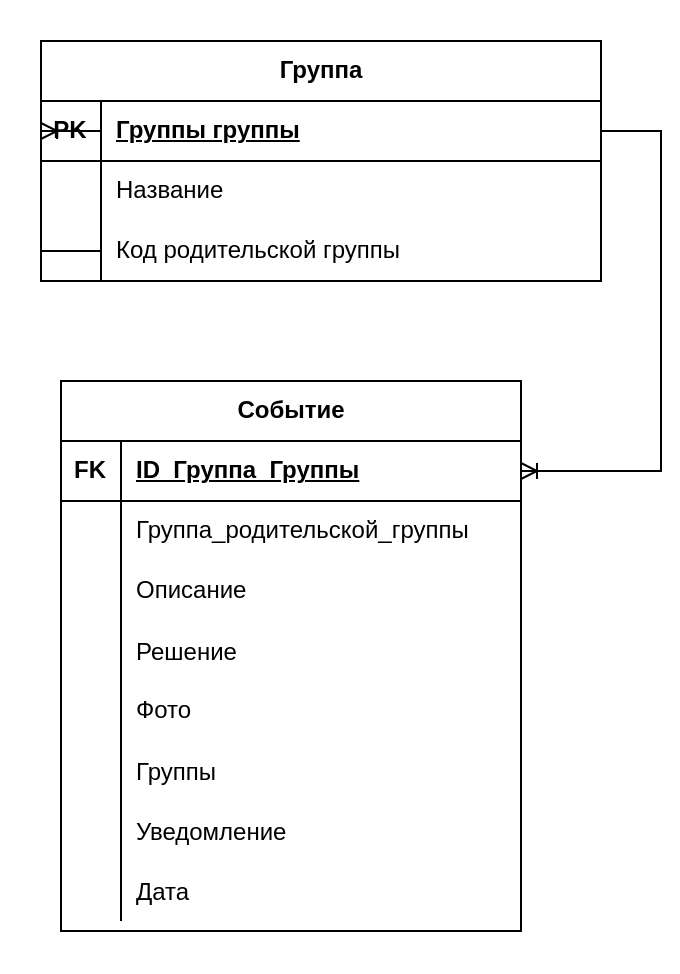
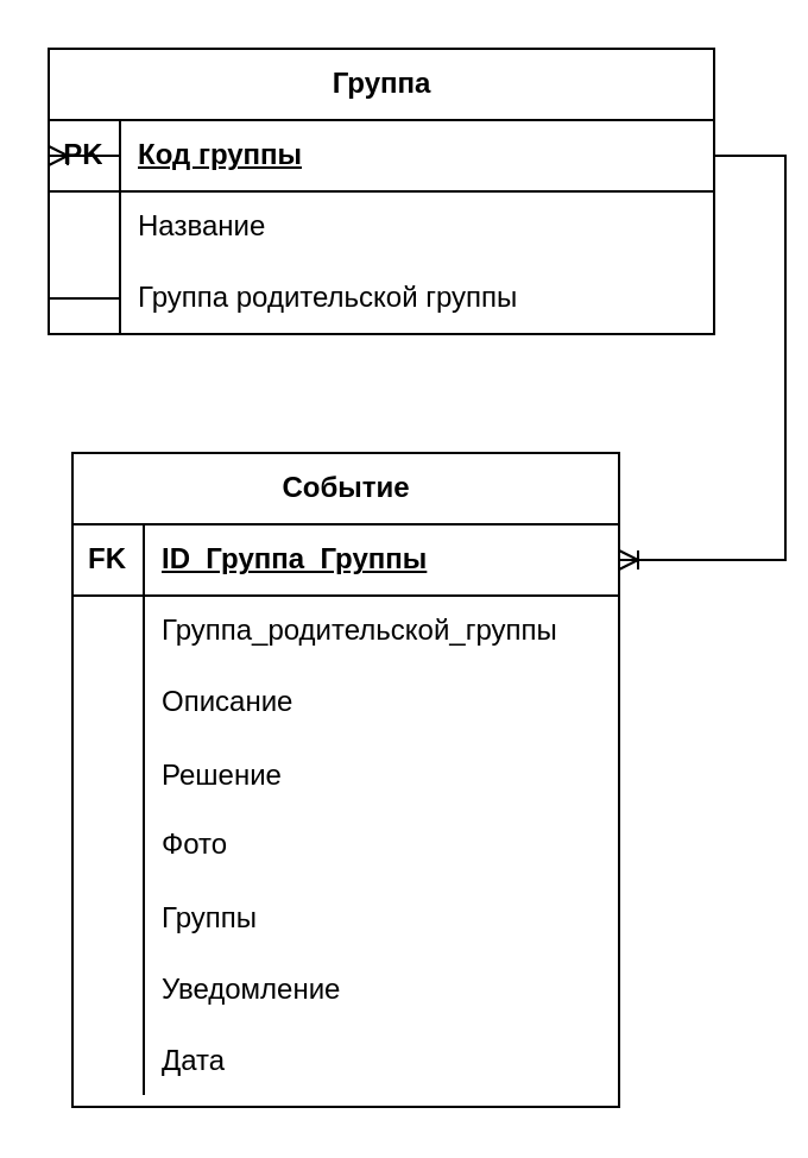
  <mxCell id="0" />
  <mxCell id="1" parent="0" />
  <mxCell id="2" value="Группа" style="shape=table;startSize=30;container=1;collapsible=1;childLayout=tableLayout;fixedRows=1;rowLines=0;fontStyle=1;align=center;resizeLast=1;html=1;" parent="1" vertex="1"><mxGeometry x="20" y="20" width="280" height="120" as="geometry" /></mxCell>
  <mxCell id="3" value="" style="shape=tableRow;horizontal=0;startSize=0;swimlaneHead=0;swimlaneBody=0;fillColor=none;collapsible=0;dropTarget=0;points=[[0,0.5],[1,0.5]];portConstraint=eastwest;top=0;left=0;right=0;bottom=1;" parent="2" vertex="1"><mxGeometry y="30" width="280" height="30" as="geometry" /></mxCell>
  <mxCell id="4" value="PK" style="shape=partialRectangle;connectable=0;fillColor=none;top=0;left=0;bottom=0;right=0;fontStyle=1;overflow=hidden;whiteSpace=wrap;html=1;" parent="3" vertex="1"><mxGeometry width="30" height="30" as="geometry"><mxRectangle width="30" height="30" as="alternateBounds" /></mxGeometry></mxCell>
- <mxCell id="5" value="Группы группы" style="shape=partialRectangle;connectable=0;fillColor=none;top=0;left=0;bottom=0;right=0;align=left;spacingLeft=6;fontStyle=5;overflow=hidden;whiteSpace=wrap;html=1;" parent="3" vertex="1"><mxGeometry x="30" width="250" height="30" as="geometry"><mxRectangle width="250" height="30" as="alternateBounds" /></mxGeometry></mxCell>
+ <mxCell id="5" value="Код группы" style="shape=partialRectangle;connectable=0;fillColor=none;top=0;left=0;bottom=0;right=0;align=left;spacingLeft=6;fontStyle=5;overflow=hidden;whiteSpace=wrap;html=1;" parent="3" vertex="1"><mxGeometry x="30" width="250" height="30" as="geometry"><mxRectangle width="250" height="30" as="alternateBounds" /></mxGeometry></mxCell>
  <mxCell id="6" value="" style="shape=tableRow;horizontal=0;startSize=0;swimlaneHead=0;swimlaneBody=0;fillColor=none;collapsible=0;dropTarget=0;points=[[0,0.5],[1,0.5]];portConstraint=eastwest;top=0;left=0;right=0;bottom=0;" parent="2" vertex="1"><mxGeometry y="60" width="280" height="30" as="geometry" /></mxCell>
  <mxCell id="7" value="" style="shape=partialRectangle;connectable=0;fillColor=none;top=0;left=0;bottom=0;right=0;editable=1;overflow=hidden;whiteSpace=wrap;html=1;" parent="6" vertex="1"><mxGeometry width="30" height="30" as="geometry"><mxRectangle width="30" height="30" as="alternateBounds" /></mxGeometry></mxCell>
  <mxCell id="8" value="Название" style="shape=partialRectangle;connectable=0;fillColor=none;top=0;left=0;bottom=0;right=0;align=left;spacingLeft=6;overflow=hidden;whiteSpace=wrap;html=1;" parent="6" vertex="1"><mxGeometry x="30" width="250" height="30" as="geometry"><mxRectangle width="250" height="30" as="alternateBounds" /></mxGeometry></mxCell>
  <mxCell id="9" value="" style="shape=tableRow;horizontal=0;startSize=0;swimlaneHead=0;swimlaneBody=0;fillColor=none;collapsible=0;dropTarget=0;points=[[0,0.5],[1,0.5]];portConstraint=eastwest;top=0;left=0;right=0;bottom=0;" parent="2" vertex="1"><mxGeometry y="90" width="280" height="30" as="geometry" /></mxCell>
  <mxCell id="10" value="" style="shape=partialRectangle;connectable=0;fillColor=none;top=0;left=0;bottom=0;right=0;editable=1;overflow=hidden;whiteSpace=wrap;html=1;" parent="9" vertex="1"><mxGeometry width="30" height="30" as="geometry"><mxRectangle width="30" height="30" as="alternateBounds" /></mxGeometry></mxCell>
- <mxCell id="11" value="Код родительской группы" style="shape=partialRectangle;connectable=0;fillColor=none;top=0;left=0;bottom=0;right=0;align=left;spacingLeft=6;overflow=hidden;whiteSpace=wrap;html=1;" parent="9" vertex="1"><mxGeometry x="30" width="250" height="30" as="geometry"><mxRectangle width="250" height="30" as="alternateBounds" /></mxGeometry></mxCell>
+ <mxCell id="11" value="Группа родительской группы" style="shape=partialRectangle;connectable=0;fillColor=none;top=0;left=0;bottom=0;right=0;align=left;spacingLeft=6;overflow=hidden;whiteSpace=wrap;html=1;" parent="9" vertex="1"><mxGeometry x="30" width="250" height="30" as="geometry"><mxRectangle width="250" height="30" as="alternateBounds" /></mxGeometry></mxCell>
  <mxCell id="12" value="" style="edgeStyle=entityRelationEdgeStyle;fontSize=12;html=1;endArrow=ERoneToMany;rounded=0;entryX=0;entryY=0.5;entryDx=0;entryDy=0;exitX=0;exitY=0.5;exitDx=0;exitDy=0;" parent="2" source="9" target="3" edge="1"><mxGeometry width="100" height="100" relative="1" as="geometry"><mxPoint x="-50" y="100" as="sourcePoint" /><mxPoint x="-100" y="120" as="targetPoint" /></mxGeometry></mxCell>
  <mxCell id="13" value="Событие" style="shape=table;startSize=30;container=1;collapsible=1;childLayout=tableLayout;fixedRows=1;rowLines=0;fontStyle=1;align=center;resizeLast=1;html=1;" parent="1" vertex="1"><mxGeometry x="30" y="190" width="230" height="275" as="geometry" /></mxCell>
  <mxCell id="14" value="" style="shape=tableRow;horizontal=0;startSize=0;swimlaneHead=0;swimlaneBody=0;fillColor=none;collapsible=0;dropTarget=0;points=[[0,0.5],[1,0.5]];portConstraint=eastwest;top=0;left=0;right=0;bottom=1;" parent="13" vertex="1"><mxGeometry y="30" width="230" height="30" as="geometry" /></mxCell>
  <mxCell id="15" value="FK" style="shape=partialRectangle;connectable=0;fillColor=none;top=0;left=0;bottom=0;right=0;fontStyle=1;overflow=hidden;whiteSpace=wrap;html=1;" parent="14" vertex="1"><mxGeometry width="30" height="30" as="geometry"><mxRectangle width="30" height="30" as="alternateBounds" /></mxGeometry></mxCell>
  <mxCell id="16" value="ID_Группа_Группы" style="shape=partialRectangle;connectable=0;fillColor=none;top=0;left=0;bottom=0;right=0;align=left;spacingLeft=6;fontStyle=5;overflow=hidden;whiteSpace=wrap;html=1;strokeColor=inherit;" parent="14" vertex="1"><mxGeometry x="30" width="200" height="30" as="geometry"><mxRectangle width="200" height="30" as="alternateBounds" /></mxGeometry></mxCell>
  <mxCell id="17" value="" style="shape=tableRow;horizontal=0;startSize=0;swimlaneHead=0;swimlaneBody=0;fillColor=none;collapsible=0;dropTarget=0;points=[[0,0.5],[1,0.5]];portConstraint=eastwest;top=0;left=0;right=0;bottom=0;" parent="13" vertex="1"><mxGeometry y="60" width="230" height="30" as="geometry" /></mxCell>
  <mxCell id="18" value="" style="shape=partialRectangle;connectable=0;fillColor=none;top=0;left=0;bottom=0;right=0;editable=1;overflow=hidden;whiteSpace=wrap;html=1;" parent="17" vertex="1"><mxGeometry width="30" height="30" as="geometry"><mxRectangle width="30" height="30" as="alternateBounds" /></mxGeometry></mxCell>
  <mxCell id="19" value="Группа_родительской_группы" style="shape=partialRectangle;connectable=0;fillColor=none;top=0;left=0;bottom=0;right=0;align=left;spacingLeft=6;overflow=hidden;whiteSpace=wrap;html=1;" parent="17" vertex="1"><mxGeometry x="30" width="200" height="30" as="geometry"><mxRectangle width="200" height="30" as="alternateBounds" /></mxGeometry></mxCell>
  <mxCell id="20" value="" style="shape=tableRow;horizontal=0;startSize=0;swimlaneHead=0;swimlaneBody=0;fillColor=none;collapsible=0;dropTarget=0;points=[[0,0.5],[1,0.5]];portConstraint=eastwest;top=0;left=0;right=0;bottom=0;" parent="13" vertex="1"><mxGeometry y="90" width="230" height="30" as="geometry" /></mxCell>
  <mxCell id="21" value="" style="shape=partialRectangle;connectable=0;fillColor=none;top=0;left=0;bottom=0;right=0;editable=1;overflow=hidden;whiteSpace=wrap;html=1;" parent="20" vertex="1"><mxGeometry width="30" height="30" as="geometry"><mxRectangle width="30" height="30" as="alternateBounds" /></mxGeometry></mxCell>
  <mxCell id="22" value="Описание" style="shape=partialRectangle;connectable=0;fillColor=none;top=0;left=0;bottom=0;right=0;align=left;spacingLeft=6;overflow=hidden;whiteSpace=wrap;html=1;" parent="20" vertex="1"><mxGeometry x="30" width="200" height="30" as="geometry"><mxRectangle width="200" height="30" as="alternateBounds" /></mxGeometry></mxCell>
  <mxCell id="23" value="" style="shape=tableRow;horizontal=0;startSize=0;swimlaneHead=0;swimlaneBody=0;fillColor=none;collapsible=0;dropTarget=0;points=[[0,0.5],[1,0.5]];portConstraint=eastwest;top=0;left=0;right=0;bottom=0;" parent="13" vertex="1"><mxGeometry y="120" width="230" height="30" as="geometry" /></mxCell>
  <mxCell id="24" value="" style="shape=partialRectangle;connectable=0;fillColor=none;top=0;left=0;bottom=0;right=0;editable=1;overflow=hidden;" parent="23" vertex="1"><mxGeometry width="30" height="30" as="geometry"><mxRectangle width="30" height="30" as="alternateBounds" /></mxGeometry></mxCell>
  <mxCell id="25" value="Решение" style="shape=partialRectangle;connectable=0;fillColor=none;top=0;left=0;bottom=0;right=0;align=left;spacingLeft=6;overflow=hidden;" parent="23" vertex="1"><mxGeometry x="30" width="200" height="30" as="geometry"><mxRectangle width="200" height="30" as="alternateBounds" /></mxGeometry></mxCell>
  <mxCell id="26" value="" style="shape=tableRow;horizontal=0;startSize=0;swimlaneHead=0;swimlaneBody=0;fillColor=none;collapsible=0;dropTarget=0;points=[[0,0.5],[1,0.5]];portConstraint=eastwest;top=0;left=0;right=0;bottom=0;" parent="13" vertex="1"><mxGeometry y="150" width="230" height="30" as="geometry" /></mxCell>
  <mxCell id="27" value="" style="shape=partialRectangle;connectable=0;fillColor=none;top=0;left=0;bottom=0;right=0;editable=1;overflow=hidden;whiteSpace=wrap;html=1;" parent="26" vertex="1"><mxGeometry width="30" height="30" as="geometry"><mxRectangle width="30" height="30" as="alternateBounds" /></mxGeometry></mxCell>
  <mxCell id="28" value="Фото" style="shape=partialRectangle;connectable=0;fillColor=none;top=0;left=0;bottom=0;right=0;align=left;spacingLeft=6;overflow=hidden;whiteSpace=wrap;html=1;" parent="26" vertex="1"><mxGeometry x="30" width="200" height="30" as="geometry"><mxRectangle width="200" height="30" as="alternateBounds" /></mxGeometry></mxCell>
  <mxCell id="29" value="" style="shape=tableRow;horizontal=0;startSize=0;swimlaneHead=0;swimlaneBody=0;fillColor=none;collapsible=0;dropTarget=0;points=[[0,0.5],[1,0.5]];portConstraint=eastwest;top=0;left=0;right=0;bottom=0;" parent="13" vertex="1"><mxGeometry y="180" width="230" height="30" as="geometry" /></mxCell>
  <mxCell id="30" value="" style="shape=partialRectangle;connectable=0;fillColor=none;top=0;left=0;bottom=0;right=0;editable=1;overflow=hidden;" parent="29" vertex="1"><mxGeometry width="30" height="30" as="geometry"><mxRectangle width="30" height="30" as="alternateBounds" /></mxGeometry></mxCell>
  <mxCell id="31" value="Группы" style="shape=partialRectangle;connectable=0;fillColor=none;top=0;left=0;bottom=0;right=0;align=left;spacingLeft=6;overflow=hidden;" parent="29" vertex="1"><mxGeometry x="30" width="200" height="30" as="geometry"><mxRectangle width="200" height="30" as="alternateBounds" /></mxGeometry></mxCell>
  <mxCell id="32" value="" style="shape=tableRow;horizontal=0;startSize=0;swimlaneHead=0;swimlaneBody=0;fillColor=none;collapsible=0;dropTarget=0;points=[[0,0.5],[1,0.5]];portConstraint=eastwest;top=0;left=0;right=0;bottom=0;" parent="13" vertex="1"><mxGeometry y="210" width="230" height="30" as="geometry" /></mxCell>
  <mxCell id="33" value="" style="shape=partialRectangle;connectable=0;fillColor=none;top=0;left=0;bottom=0;right=0;editable=1;overflow=hidden;" parent="32" vertex="1"><mxGeometry width="30" height="30" as="geometry"><mxRectangle width="30" height="30" as="alternateBounds" /></mxGeometry></mxCell>
  <mxCell id="34" value="Уведомление" style="shape=partialRectangle;connectable=0;fillColor=none;top=0;left=0;bottom=0;right=0;align=left;spacingLeft=6;overflow=hidden;" parent="32" vertex="1"><mxGeometry x="30" width="200" height="30" as="geometry"><mxRectangle width="200" height="30" as="alternateBounds" /></mxGeometry></mxCell>
  <mxCell id="35" value="" style="shape=tableRow;horizontal=0;startSize=0;swimlaneHead=0;swimlaneBody=0;fillColor=none;collapsible=0;dropTarget=0;points=[[0,0.5],[1,0.5]];portConstraint=eastwest;top=0;left=0;right=0;bottom=0;" vertex="1" parent="13"><mxGeometry y="240" width="230" height="30" as="geometry" /></mxCell>
  <mxCell id="36" value="" style="shape=partialRectangle;connectable=0;fillColor=none;top=0;left=0;bottom=0;right=0;editable=1;overflow=hidden;" vertex="1" parent="35"><mxGeometry width="30" height="30" as="geometry"><mxRectangle width="30" height="30" as="alternateBounds" /></mxGeometry></mxCell>
  <mxCell id="37" value="Дата" style="shape=partialRectangle;connectable=0;fillColor=none;top=0;left=0;bottom=0;right=0;align=left;spacingLeft=6;overflow=hidden;" vertex="1" parent="35"><mxGeometry x="30" width="200" height="30" as="geometry"><mxRectangle width="200" height="30" as="alternateBounds" /></mxGeometry></mxCell>
  <mxCell id="38" value="" style="edgeStyle=entityRelationEdgeStyle;fontSize=12;html=1;endArrow=ERoneToMany;rounded=0;" parent="1" source="3" target="14" edge="1"><mxGeometry width="100" height="100" relative="1" as="geometry"><mxPoint x="-100" y="440" as="sourcePoint" /><mxPoint x="280" y="365" as="targetPoint" /></mxGeometry></mxCell>
